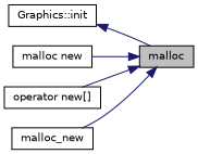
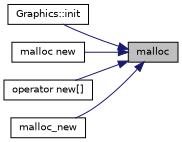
  digraph {
    rankdir=RL
    node [color=black fillcolor=white fontname=Helvetica fontsize=10 shape=record style=filled]
    edge [color=midnightblue dir=back fontname=Helvetica fontsize=10 labelfontname=Helvetica labelfontsize=10 style=solid]
    n1 [fillcolor=grey75 fontcolor=black height=0.2 label=malloc width=0.4]
    n2 [height=0.2 label="Graphics::init" width=0.4]
    n3 [height=0.2 label="malloc new" width=0.4]
    n4 [height=0.2 label="operator new[]" width=0.4]
    n5 [height=0.2 label=malloc_new width=0.4]
-   n2 -> n1
+   n1 -> n2
    n1 -> n3
    n1 -> n4
    n1 -> n5
  }
